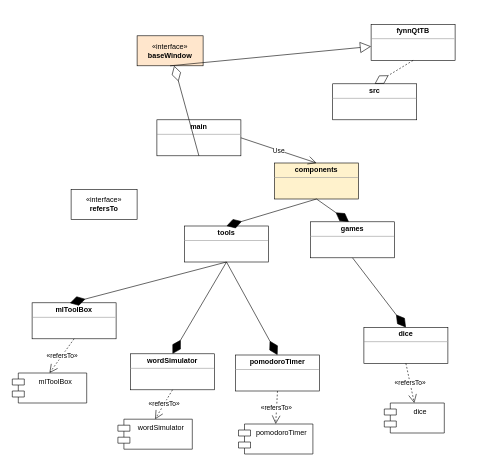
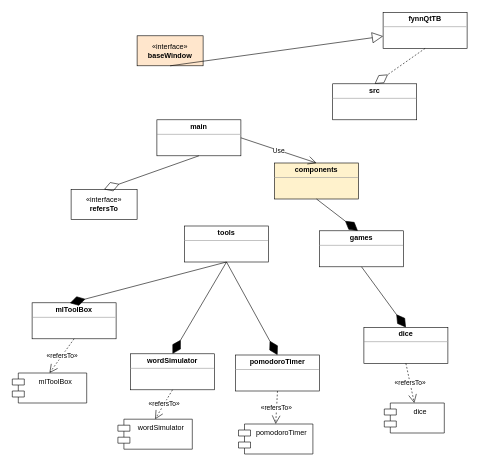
  <mxCell id="0" />
  <mxCell id="1" parent="0" />
- <mxCell id="2" value="&lt;p style=&quot;margin:0px;margin-top:4px;text-align:center;&quot;&gt;&lt;b&gt;fynnQtTB&lt;/b&gt;&lt;/p&gt;&lt;hr size=&quot;1&quot;&gt;&lt;div style=&quot;height:2px;&quot;&gt;&lt;/div&gt;" style="verticalAlign=top;align=left;overflow=fill;fontSize=12;fontFamily=Helvetica;html=1;whiteSpace=wrap;" parent="1" vertex="1"><mxGeometry x="618" y="40" width="140" height="60" as="geometry" /></mxCell>
+ <mxCell id="2" value="&lt;p style=&quot;margin:0px;margin-top:4px;text-align:center;&quot;&gt;&lt;b&gt;fynnQtTB&lt;/b&gt;&lt;/p&gt;&lt;hr size=&quot;1&quot;&gt;&lt;div style=&quot;height:2px;&quot;&gt;&lt;/div&gt;" style="verticalAlign=top;align=left;overflow=fill;fontSize=12;fontFamily=Helvetica;html=1;whiteSpace=wrap;" parent="1" vertex="1"><mxGeometry x="638" y="20" width="140" height="60" as="geometry" /></mxCell>
  <mxCell id="3" value="&lt;p style=&quot;margin:0px;margin-top:4px;text-align:center;&quot;&gt;&lt;b&gt;tools&lt;/b&gt;&lt;/p&gt;&lt;hr size=&quot;1&quot;&gt;&lt;div style=&quot;height:2px;&quot;&gt;&lt;/div&gt;" style="verticalAlign=top;align=left;overflow=fill;fontSize=12;fontFamily=Helvetica;html=1;whiteSpace=wrap;" parent="1" vertex="1"><mxGeometry x="307" y="376" width="140" height="60" as="geometry" /></mxCell>
- <mxCell id="4" value="&lt;p style=&quot;margin:0px;margin-top:4px;text-align:center;&quot;&gt;&lt;b&gt;games&lt;/b&gt;&lt;/p&gt;&lt;hr size=&quot;1&quot;&gt;&lt;div style=&quot;height:2px;&quot;&gt;&lt;/div&gt;" style="verticalAlign=top;align=left;overflow=fill;fontSize=12;fontFamily=Helvetica;html=1;whiteSpace=wrap;" parent="1" vertex="1"><mxGeometry x="517" y="369" width="140" height="60" as="geometry" /></mxCell>
+ <mxCell id="4" value="&lt;p style=&quot;margin:0px;margin-top:4px;text-align:center;&quot;&gt;&lt;b&gt;games&lt;/b&gt;&lt;/p&gt;&lt;hr size=&quot;1&quot;&gt;&lt;div style=&quot;height:2px;&quot;&gt;&lt;/div&gt;" style="verticalAlign=top;align=left;overflow=fill;fontSize=12;fontFamily=Helvetica;html=1;whiteSpace=wrap;" parent="1" vertex="1"><mxGeometry x="532" y="384" width="140" height="60" as="geometry" /></mxCell>
  <mxCell id="5" value="&lt;p style=&quot;margin:0px;margin-top:4px;text-align:center;&quot;&gt;&lt;b&gt;dice&lt;/b&gt;&lt;/p&gt;&lt;hr size=&quot;1&quot;&gt;&lt;div style=&quot;height:2px;&quot;&gt;&lt;/div&gt;" style="verticalAlign=top;align=left;overflow=fill;fontSize=12;fontFamily=Helvetica;html=1;whiteSpace=wrap;" parent="1" vertex="1"><mxGeometry x="606" y="545" width="140" height="60" as="geometry" /></mxCell>
  <mxCell id="6" value="&lt;p style=&quot;margin:0px;margin-top:4px;text-align:center;&quot;&gt;&lt;b&gt;components&lt;/b&gt;&lt;/p&gt;&lt;hr size=&quot;1&quot;&gt;&lt;div style=&quot;height:2px;&quot;&gt;&lt;/div&gt;" style="verticalAlign=top;align=left;overflow=fill;fontSize=12;fontFamily=Helvetica;html=1;whiteSpace=wrap;fillColor=#fff2cc;" parent="1" vertex="1"><mxGeometry x="457" y="271" width="140" height="60" as="geometry" /></mxCell>
  <mxCell id="7" value="&lt;p style=&quot;margin:0px;margin-top:4px;text-align:center;&quot;&gt;&lt;b&gt;src&lt;/b&gt;&lt;/p&gt;&lt;hr size=&quot;1&quot;&gt;&lt;div style=&quot;height:2px;&quot;&gt;&lt;/div&gt;" style="verticalAlign=top;align=left;overflow=fill;fontSize=12;fontFamily=Helvetica;html=1;whiteSpace=wrap;" parent="1" vertex="1"><mxGeometry x="554" y="139" width="140" height="60" as="geometry" /></mxCell>
  <mxCell id="8" value="" style="endArrow=diamondThin;endFill=0;endSize=24;html=1;rounded=0;entryX=0.5;entryY=0;entryDx=0;entryDy=0;exitX=0.5;exitY=1;exitDx=0;exitDy=0;dashed=1;" parent="1" source="2" target="7" edge="1"><mxGeometry width="160" relative="1" as="geometry"><mxPoint x="672" y="108" as="sourcePoint" /><mxPoint x="832" y="108" as="targetPoint" /></mxGeometry></mxCell>
  <mxCell id="9" value="" style="endArrow=diamondThin;endFill=1;endSize=24;html=1;rounded=0;entryX=0.457;entryY=0;entryDx=0;entryDy=0;entryPerimeter=0;exitX=0.5;exitY=1;exitDx=0;exitDy=0;" parent="1" source="6" target="4" edge="1"><mxGeometry width="160" relative="1" as="geometry"><mxPoint x="573" y="350" as="sourcePoint" /><mxPoint x="611" y="463" as="targetPoint" /></mxGeometry></mxCell>
- <mxCell id="10" value="" style="endArrow=diamondThin;endFill=1;endSize=24;html=1;rounded=0;exitX=0.5;exitY=1;exitDx=0;exitDy=0;entryX=0.5;entryY=0;entryDx=0;entryDy=0;" parent="1" source="6" target="3" edge="1"><mxGeometry width="160" relative="1" as="geometry"><mxPoint x="364" y="271" as="sourcePoint" /><mxPoint x="378" y="363" as="targetPoint" /></mxGeometry></mxCell>
  <mxCell id="11" value="&lt;p style=&quot;margin:0px;margin-top:4px;text-align:center;&quot;&gt;&lt;b&gt;mlToolBox&lt;/b&gt;&lt;/p&gt;&lt;hr size=&quot;1&quot;&gt;&lt;div style=&quot;height:2px;&quot;&gt;&lt;/div&gt;" style="verticalAlign=top;align=left;overflow=fill;fontSize=12;fontFamily=Helvetica;html=1;whiteSpace=wrap;" parent="1" vertex="1"><mxGeometry x="53" y="504" width="140" height="60" as="geometry" /></mxCell>
  <mxCell id="12" value="" style="endArrow=diamondThin;endFill=1;endSize=24;html=1;rounded=0;exitX=0.5;exitY=1;exitDx=0;exitDy=0;entryX=0.45;entryY=0.008;entryDx=0;entryDy=0;entryPerimeter=0;" parent="1" source="3" target="11" edge="1"><mxGeometry width="160" relative="1" as="geometry"><mxPoint x="381" y="439" as="sourcePoint" /><mxPoint x="231" y="484" as="targetPoint" /></mxGeometry></mxCell>
  <mxCell id="13" value="" style="endArrow=diamondThin;endFill=1;endSize=24;html=1;rounded=0;exitX=0.5;exitY=1;exitDx=0;exitDy=0;entryX=0.5;entryY=0;entryDx=0;entryDy=0;" parent="1" source="4" target="5" edge="1"><mxGeometry width="160" relative="1" as="geometry"><mxPoint x="595" y="486" as="sourcePoint" /><mxPoint x="445" y="531" as="targetPoint" /></mxGeometry></mxCell>
  <mxCell id="14" value="dice" style="shape=module;align=left;spacingLeft=20;align=center;verticalAlign=top;whiteSpace=wrap;html=1;" parent="1" vertex="1"><mxGeometry x="640" y="671" width="100" height="50" as="geometry" /></mxCell>
  <mxCell id="15" value="pomodoroTimer" style="shape=module;align=left;spacingLeft=20;align=center;verticalAlign=top;whiteSpace=wrap;html=1;" parent="1" vertex="1"><mxGeometry x="397" y="706" width="124" height="50" as="geometry" /></mxCell>
  <mxCell id="16" value="&lt;p style=&quot;margin:0px;margin-top:4px;text-align:center;&quot;&gt;&lt;b&gt;wordSimulator&lt;/b&gt;&lt;/p&gt;&lt;hr size=&quot;1&quot;&gt;&lt;div style=&quot;height:2px;&quot;&gt;&lt;/div&gt;" style="verticalAlign=top;align=left;overflow=fill;fontSize=12;fontFamily=Helvetica;html=1;whiteSpace=wrap;" parent="1" vertex="1"><mxGeometry x="217" y="589" width="140" height="60" as="geometry" /></mxCell>
  <mxCell id="17" value="&lt;p style=&quot;margin:0px;margin-top:4px;text-align:center;&quot;&gt;&lt;b&gt;pomodoroTimer&lt;/b&gt;&lt;/p&gt;&lt;hr size=&quot;1&quot;&gt;&lt;div style=&quot;height:2px;&quot;&gt;&lt;/div&gt;" style="verticalAlign=top;align=left;overflow=fill;fontSize=12;fontFamily=Helvetica;html=1;whiteSpace=wrap;" parent="1" vertex="1"><mxGeometry x="392" y="591" width="140" height="60" as="geometry" /></mxCell>
  <mxCell id="18" value="" style="endArrow=diamondThin;endFill=1;endSize=24;html=1;rounded=0;exitX=0.5;exitY=1;exitDx=0;exitDy=0;entryX=0.5;entryY=0;entryDx=0;entryDy=0;" parent="1" source="3" target="16" edge="1"><mxGeometry width="160" relative="1" as="geometry"><mxPoint x="387" y="446" as="sourcePoint" /><mxPoint x="126" y="514" as="targetPoint" /></mxGeometry></mxCell>
  <mxCell id="19" value="" style="endArrow=diamondThin;endFill=1;endSize=24;html=1;rounded=0;exitX=0.5;exitY=1;exitDx=0;exitDy=0;entryX=0.5;entryY=0;entryDx=0;entryDy=0;" parent="1" source="3" target="17" edge="1"><mxGeometry width="160" relative="1" as="geometry"><mxPoint x="417" y="579" as="sourcePoint" /><mxPoint x="156" y="647" as="targetPoint" /></mxGeometry></mxCell>
  <mxCell id="20" value="«interface»&lt;br&gt;&lt;b&gt;baseWindow&lt;/b&gt;" style="html=1;whiteSpace=wrap;fillColor=#ffe6cc;" parent="1" vertex="1"><mxGeometry x="228" y="59" width="110" height="50" as="geometry" /></mxCell>
  <mxCell id="21" value="" style="endArrow=block;endSize=16;endFill=0;html=1;rounded=0;exitX=0.5;exitY=1;exitDx=0;exitDy=0;" parent="1" source="20" target="2" edge="1"><mxGeometry width="160" relative="1" as="geometry"><mxPoint x="86" y="403" as="sourcePoint" /><mxPoint x="145" y="356" as="targetPoint" /></mxGeometry></mxCell>
  <mxCell id="22" value="&lt;p style=&quot;margin:0px;margin-top:4px;text-align:center;&quot;&gt;&lt;b&gt;main&lt;/b&gt;&lt;/p&gt;&lt;hr size=&quot;1&quot;&gt;&lt;div style=&quot;height:2px;&quot;&gt;&lt;/div&gt;" style="verticalAlign=top;align=left;overflow=fill;fontSize=12;fontFamily=Helvetica;html=1;whiteSpace=wrap;" parent="1" vertex="1"><mxGeometry x="261" y="199" width="140" height="60" as="geometry" /></mxCell>
  <mxCell id="23" value="Use" style="endArrow=open;endSize=12;dashed=0;html=1;rounded=0;entryX=0.5;entryY=0;entryDx=0;entryDy=0;exitX=1;exitY=0.5;exitDx=0;exitDy=0;" parent="1" source="22" target="6" edge="1"><mxGeometry width="160" relative="1" as="geometry"><mxPoint x="285" y="267" as="sourcePoint" /><mxPoint x="445" y="267" as="targetPoint" /></mxGeometry></mxCell>
  <mxCell id="24" value="wordSimulator" style="shape=module;align=left;spacingLeft=20;align=center;verticalAlign=top;whiteSpace=wrap;html=1;" parent="1" vertex="1"><mxGeometry x="196" y="698" width="124" height="50" as="geometry" /></mxCell>
  <mxCell id="25" value="mlToolBox" style="shape=module;align=left;spacingLeft=20;align=center;verticalAlign=top;whiteSpace=wrap;html=1;" parent="1" vertex="1"><mxGeometry x="20" y="621" width="124" height="50" as="geometry" /></mxCell>
  <mxCell id="26" value="«refersTo»" style="endArrow=open;endSize=12;dashed=1;html=1;rounded=0;exitX=0.5;exitY=1;exitDx=0;exitDy=0;entryX=0.5;entryY=0;entryDx=0;entryDy=0;" parent="1" source="11" target="25" edge="1"><mxGeometry width="160" relative="1" as="geometry"><mxPoint x="86" y="623" as="sourcePoint" /><mxPoint x="246" y="623" as="targetPoint" /></mxGeometry></mxCell>
  <mxCell id="27" value="«refersTo»" style="endArrow=open;endSize=12;dashed=1;html=1;rounded=0;exitX=0.5;exitY=1;exitDx=0;exitDy=0;entryX=0.5;entryY=0;entryDx=0;entryDy=0;" parent="1" source="16" target="24" edge="1"><mxGeometry width="160" relative="1" as="geometry"><mxPoint x="133" y="574" as="sourcePoint" /><mxPoint x="92" y="631" as="targetPoint" /></mxGeometry></mxCell>
  <mxCell id="28" value="«refersTo»" style="endArrow=open;endSize=12;dashed=1;html=1;rounded=0;exitX=0.5;exitY=1;exitDx=0;exitDy=0;entryX=0.5;entryY=0;entryDx=0;entryDy=0;" parent="1" source="17" target="15" edge="1"><mxGeometry width="160" relative="1" as="geometry"><mxPoint x="143" y="584" as="sourcePoint" /><mxPoint x="102" y="641" as="targetPoint" /></mxGeometry></mxCell>
  <mxCell id="29" value="«refersTo»" style="endArrow=open;endSize=12;dashed=1;html=1;rounded=0;exitX=0.5;exitY=1;exitDx=0;exitDy=0;entryX=0.5;entryY=0;entryDx=0;entryDy=0;" parent="1" source="5" target="14" edge="1"><mxGeometry width="160" relative="1" as="geometry"><mxPoint x="153" y="594" as="sourcePoint" /><mxPoint x="112" y="651" as="targetPoint" /></mxGeometry></mxCell>
  <mxCell id="30" value="«interface»&lt;br&gt;&lt;b&gt;refersTo&lt;/b&gt;" style="html=1;whiteSpace=wrap;" parent="1" vertex="1"><mxGeometry x="118" y="315" width="110" height="50" as="geometry" /></mxCell>
- <mxCell id="31" value="" style="endArrow=diamondThin;endFill=0;endSize=24;html=1;rounded=0;exitX=0.5;exitY=1;exitDx=0;exitDy=0;" parent="1" source="22" target="20" edge="1"><mxGeometry width="160" relative="1" as="geometry"><mxPoint x="251" y="213" as="sourcePoint" /><mxPoint x="150" y="285" as="targetPoint" /></mxGeometry></mxCell>
+ <mxCell id="31" value="" style="endArrow=diamondThin;endFill=0;endSize=24;html=1;rounded=0;exitX=0.5;exitY=1;exitDx=0;exitDy=0;entryX=0.5;entryY=0;entryDx=0;entryDy=0;" parent="1" source="22" target="30" edge="1"><mxGeometry width="160" relative="1" as="geometry"><mxPoint x="251" y="213" as="sourcePoint" /><mxPoint x="150" y="285" as="targetPoint" /></mxGeometry></mxCell>
